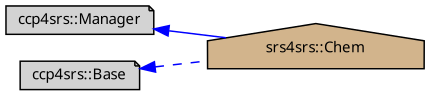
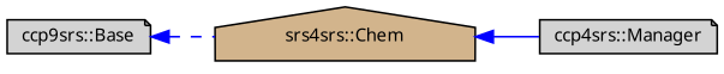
  digraph {
    rankdir=LR
    node [color=black fillcolor=lightgrey fontname="FreeSans.ttf" fontsize=10 shape=note style=filled]
    edge [color=blue dir=back fontname="FreeSans.ttf" fontsize=10 labelfontname="FreeSans.ttf" labelfontsize=10]
    n1 [fillcolor=tan fontcolor=black height=0.2 label="srs4srs::Chem" shape=house width=0.4]
    n2 [height=0.2 label="ccp4srs::Manager" width=0.4]
-   n3 [height=0.2 label="ccp4srs::Base" width=0.4]
-   n2 -> n1 [style=solid]
+   n3 [height=0.2 label="ccp9srs::Base" width=0.4]
+   n1 -> n2 [style=solid]
    n3 -> n1 [style=dashed]
  }
